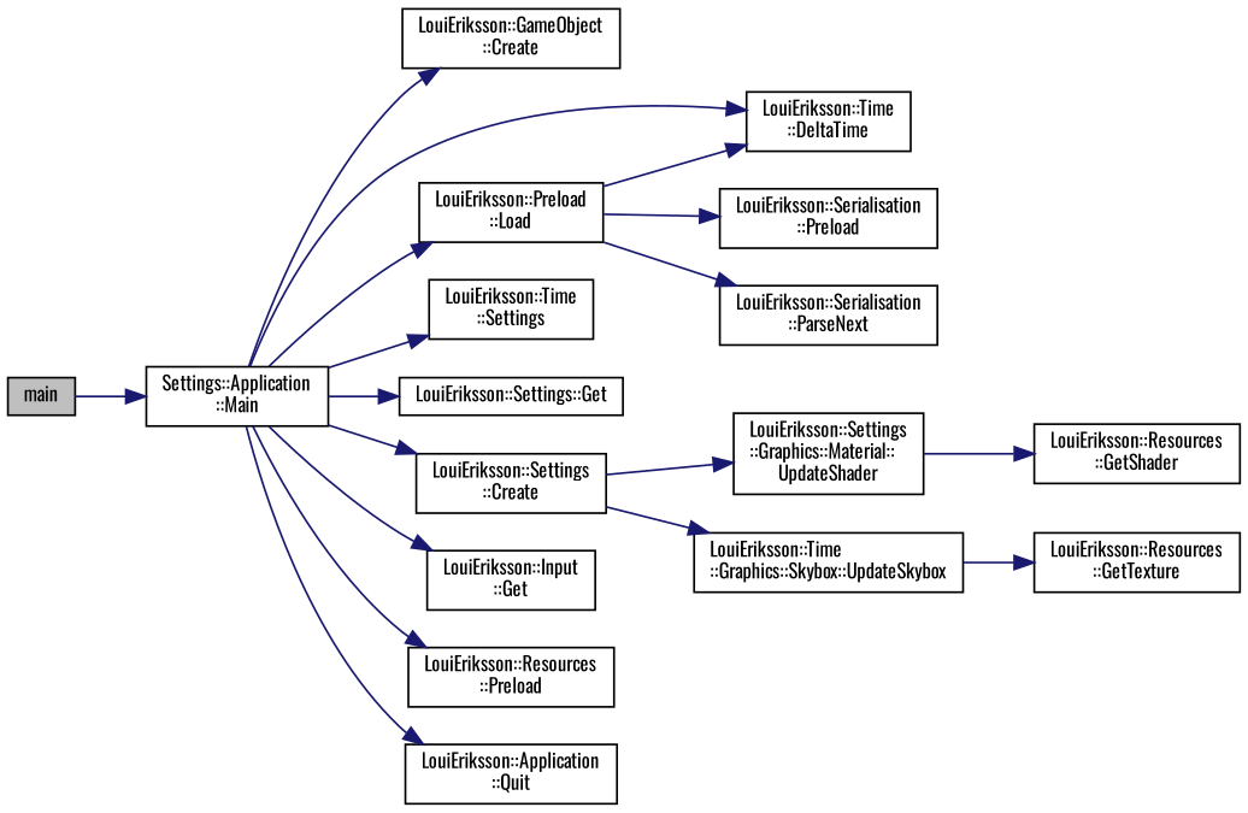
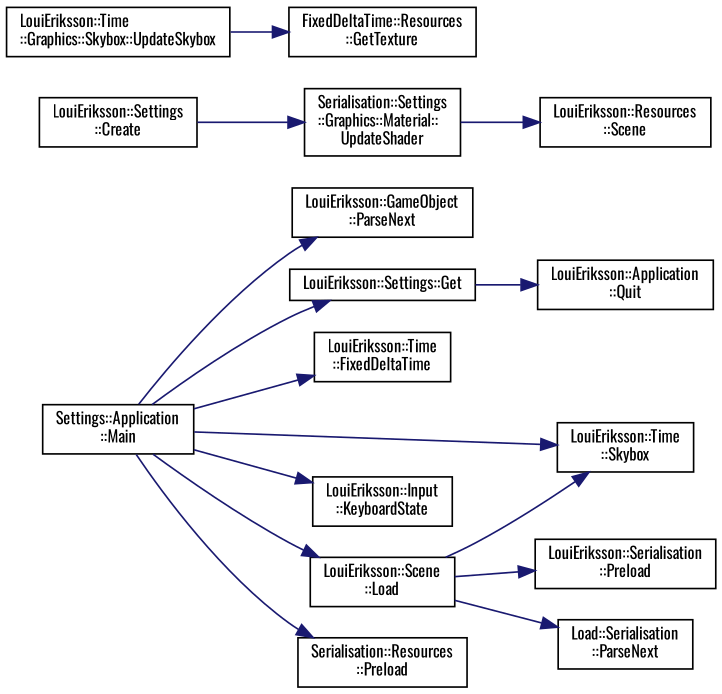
  digraph {
    fontname=Oswald
    rankdir=LR
    node [color=black fillcolor=white fontname=Oswald fontsize=10 shape=record style=filled]
    edge [color=midnightblue fontname=Oswald fontsize=10 labelfontname=Helvetica labelfontsize=10 style=solid]
-   n1 [fillcolor=grey75 fontcolor=black height=0.2 label=main width=0.4]
    n2 [height=0.2 label="Settings::Application\l::Main" width=0.4]
-   n3 [height=0.2 label="LouiEriksson::GameObject\l::Create" width=0.4]
-   n4 [height=0.2 label="LouiEriksson::Time\l::DeltaTime" width=0.4]
-   n5 [height=0.2 label="LouiEriksson::Time\l::Settings" width=0.4]
+   n3 [height=0.2 label="LouiEriksson::GameObject\l::ParseNext" width=0.4]
+   n4 [height=0.2 label="LouiEriksson::Time\l::Skybox" width=0.4]
+   n5 [height=0.2 label="LouiEriksson::Time\l::FixedDeltaTime" width=0.4]
    n6 [height=0.2 label="LouiEriksson::Settings::Get" width=0.4]
    n7 [height=0.2 label="LouiEriksson::Settings\l::Create" width=0.4]
-   n8 [height=0.2 label="LouiEriksson::Input\l::Get" width=0.4]
-   n9 [height=0.2 label="LouiEriksson::Preload\l::Load" width=0.4]
-   n10 [height=0.2 label="LouiEriksson::Resources\l::Preload" width=0.4]
+   n8 [height=0.2 label="LouiEriksson::Input\l::KeyboardState" width=0.4]
+   n9 [height=0.2 label="LouiEriksson::Scene\l::Load" width=0.4]
+   n10 [height=0.2 label="Serialisation::Resources\l::Preload" width=0.4]
    n11 [height=0.2 label="LouiEriksson::Application\l::Quit" width=0.4]
-   n12 [height=0.2 label="LouiEriksson::Settings\l::Graphics::Material::\lUpdateShader" width=0.4]
+   n12 [height=0.2 label="Serialisation::Settings\l::Graphics::Material::\lUpdateShader" width=0.4]
    n13 [height=0.2 label="LouiEriksson::Time\l::Graphics::Skybox::UpdateSkybox" width=0.4]
    n14 [height=0.2 label="LouiEriksson::Serialisation\l::Preload" width=0.4]
-   n15 [height=0.2 label="LouiEriksson::Serialisation\l::ParseNext" width=0.4]
-   n16 [height=0.2 label="LouiEriksson::Resources\l::GetShader" width=0.4]
-   n17 [height=0.2 label="LouiEriksson::Resources\l::GetTexture" width=0.4]
-   n1 -> n2
+   n15 [height=0.2 label="Load::Serialisation\l::ParseNext" width=0.4]
+   n16 [height=0.2 label="LouiEriksson::Resources\l::Scene" width=0.4]
+   n17 [height=0.2 label="FixedDeltaTime::Resources\l::GetTexture" width=0.4]
    n2 -> n3
    n2 -> n4
    n2 -> n5
    n2 -> n6
-   n2 -> n7
    n2 -> n8
    n2 -> n9
    n2 -> n10
-   n2 -> n11
+   n6 -> n11
    n7 -> n12
-   n7 -> n13
    n9 -> n4
    n9 -> n14
    n9 -> n15
    n12 -> n16
    n13 -> n17
  }
